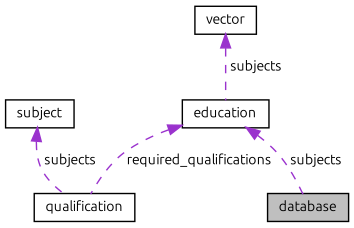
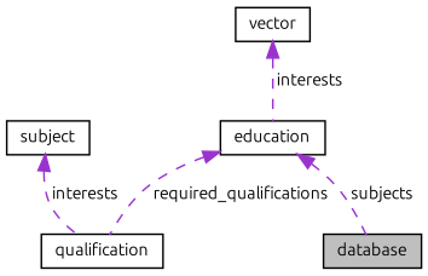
  digraph {
    fontname=Ubuntu
    node [color=black fillcolor=white fontname=Ubuntu fontsize=10 shape=record style=filled]
    edge [color=darkorchid3 dir=back fontname=Ubuntu fontsize=10 labelfontname=Helvetica labelfontsize=10 style=dashed]
    n1 [fillcolor=grey75 fontcolor=black height=0.2 label=database width=0.4]
    n2 [height=0.2 label=education width=0.4]
    n3 [height=0.2 label=qualification width=0.4]
    n4 [height=0.2 label=vector width=0.4]
    n5 [height=0.2 label=subject width=0.4]
    n2 -> n1 [label=" subjects"]
    n2 -> n3 [label=" required_qualifications"]
-   n4 -> n2 [label=" subjects"]
-   n5 -> n3 [label=" subjects"]
+   n4 -> n2 [label=" interests"]
+   n5 -> n3 [label=" interests"]
  }
